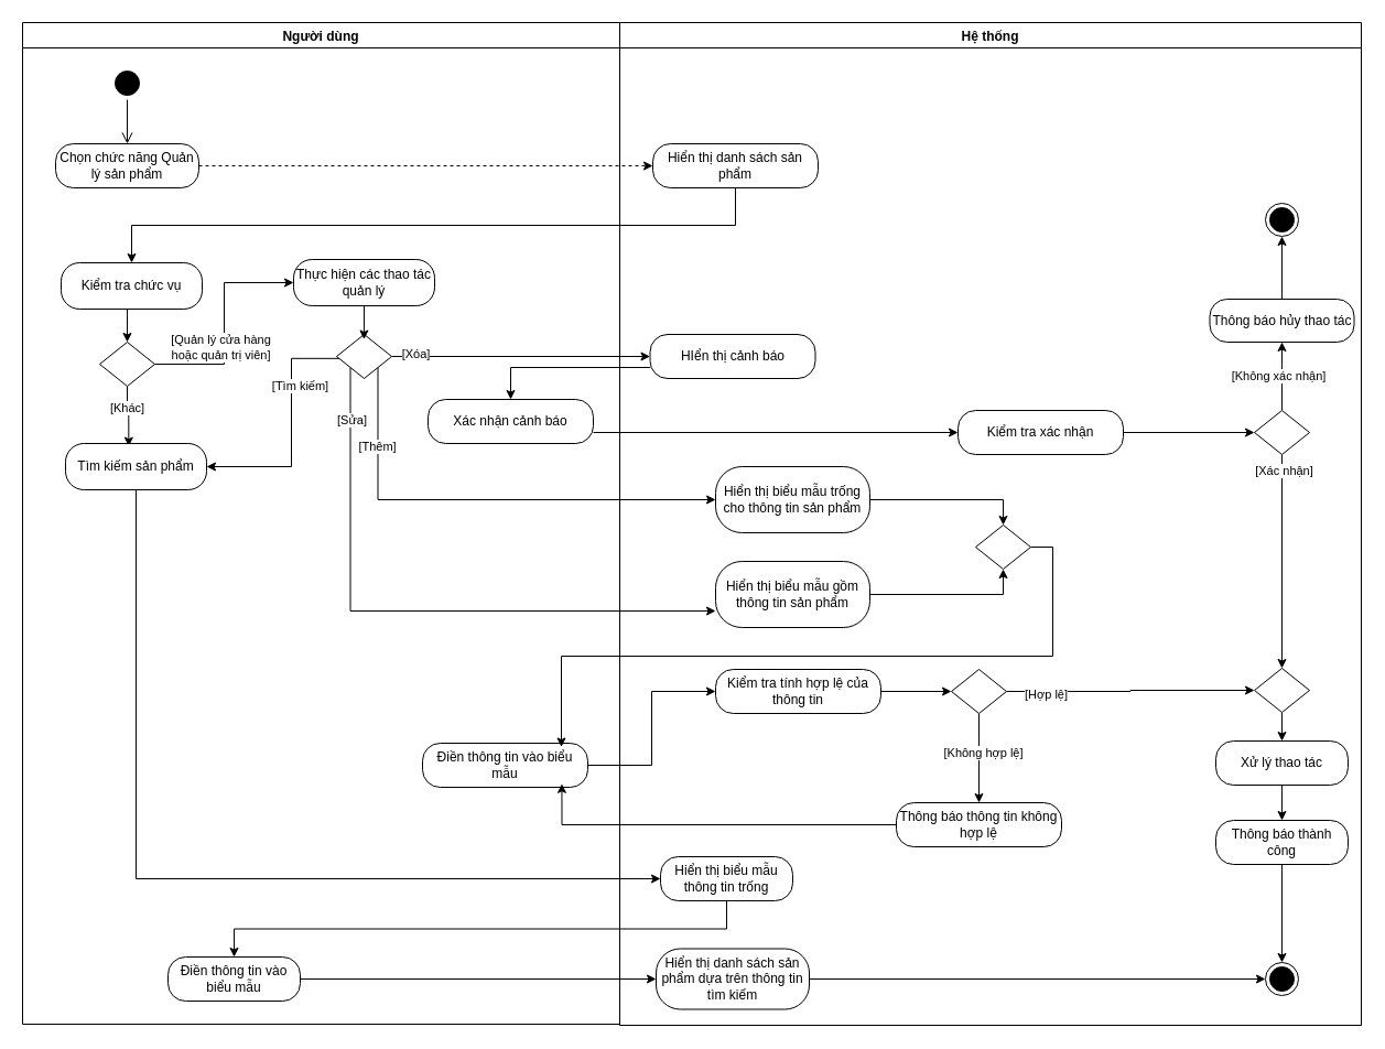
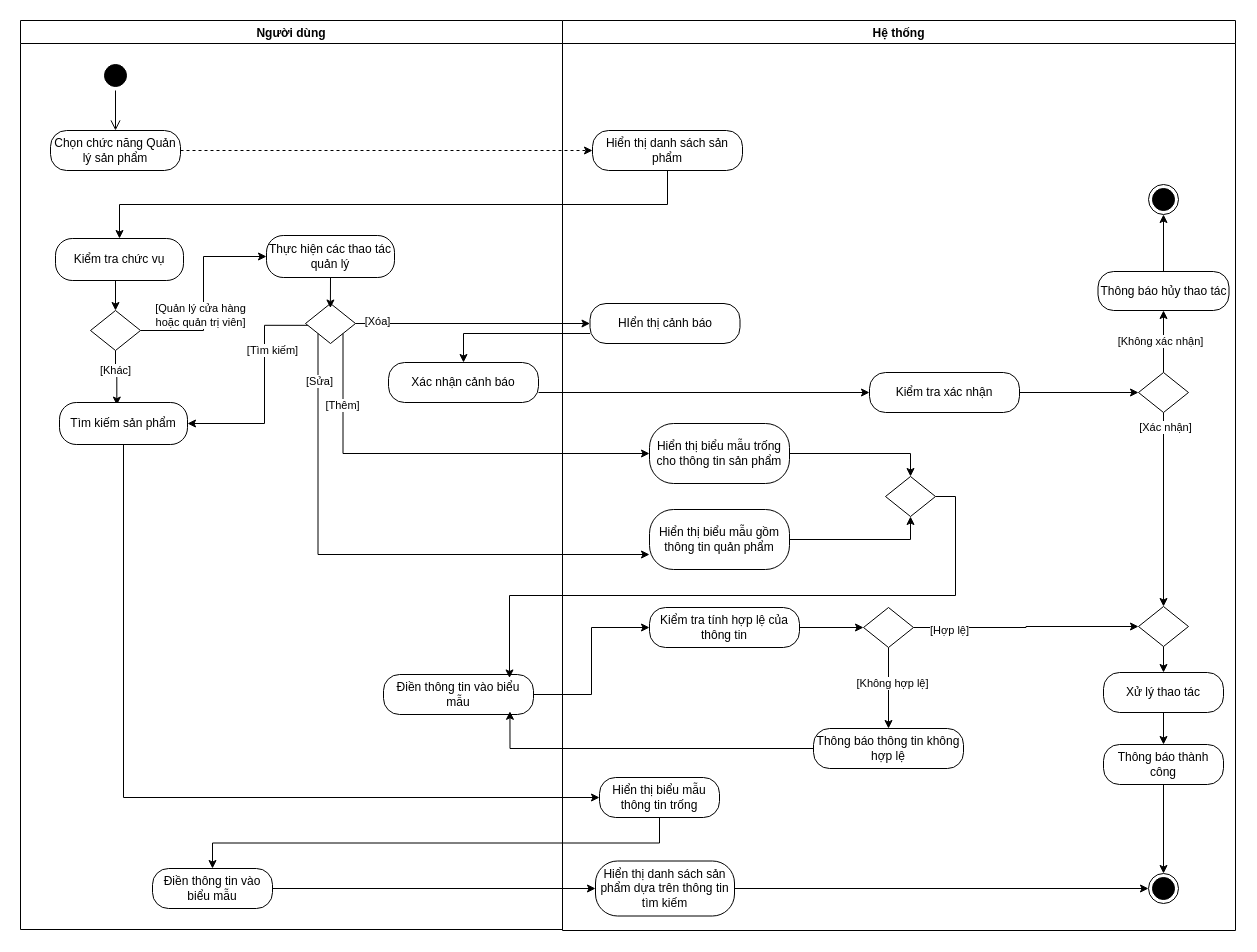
  <mxCell id="0" />
  <mxCell id="1" parent="0" />
  <mxCell id="2" value="Hệ thống" style="swimlane;startSize=23;" vertex="1" parent="1"><mxGeometry x="562" y="20" width="673" height="910" as="geometry" /></mxCell>
  <mxCell id="3" value="Hiển thị danh sách sản phẩm" style="rounded=1;whiteSpace=wrap;html=1;arcSize=40;fontColor=#000000;fillColor=#FFFFFF;strokeColor=#000000;" vertex="1" parent="2"><mxGeometry x="30" y="110" width="150" height="40" as="geometry" /></mxCell>
  <mxCell id="4" style="edgeStyle=orthogonalEdgeStyle;rounded=0;orthogonalLoop=1;jettySize=auto;html=1;exitX=0.5;exitY=1;exitDx=0;exitDy=0;entryX=0.5;entryY=0;entryDx=0;entryDy=0;" edge="1" parent="2" source="39" target="40"><mxGeometry relative="1" as="geometry"><mxPoint x="85" y="580" as="targetPoint" /></mxGeometry></mxCell>
  <mxCell id="5" value="[Không hợp lệ]" style="edgeLabel;html=1;align=center;verticalAlign=middle;resizable=0;points=[];" vertex="1" connectable="0" parent="4"><mxGeometry x="-0.137" y="3" relative="1" as="geometry"><mxPoint as="offset" /></mxGeometry></mxCell>
  <mxCell id="6" style="edgeStyle=orthogonalEdgeStyle;rounded=0;orthogonalLoop=1;jettySize=auto;html=1;exitX=1;exitY=0.5;exitDx=0;exitDy=0;entryX=0;entryY=0.5;entryDx=0;entryDy=0;" edge="1" parent="2" source="39" target="20"><mxGeometry relative="1" as="geometry"><mxPoint x="530" y="478" as="targetPoint" /></mxGeometry></mxCell>
  <mxCell id="7" value="[Hợp lệ]" style="edgeLabel;html=1;align=center;verticalAlign=middle;resizable=0;points=[];" vertex="1" connectable="0" parent="6"><mxGeometry x="-0.934" y="-2" relative="1" as="geometry"><mxPoint x="28" as="offset" /></mxGeometry></mxCell>
  <mxCell id="8" value="" style="ellipse;html=1;shape=endState;fillColor=#000000;strokeColor=#000000;" vertex="1" parent="2"><mxGeometry x="586" y="853" width="30" height="30" as="geometry" /></mxCell>
  <mxCell id="9" style="edgeStyle=orthogonalEdgeStyle;rounded=0;orthogonalLoop=1;jettySize=auto;html=1;exitX=1;exitY=0.5;exitDx=0;exitDy=0;entryX=0.5;entryY=1;entryDx=0;entryDy=0;" edge="1" parent="2" source="35" target="38"><mxGeometry relative="1" as="geometry" /></mxCell>
  <mxCell id="10" style="edgeStyle=orthogonalEdgeStyle;rounded=0;orthogonalLoop=1;jettySize=auto;html=1;exitX=0.5;exitY=1;exitDx=0;exitDy=0;entryX=0.5;entryY=0;entryDx=0;entryDy=0;" edge="1" parent="2" source="11" target="13"><mxGeometry relative="1" as="geometry"><mxPoint x="495" y="890" as="targetPoint" /></mxGeometry></mxCell>
  <mxCell id="11" value="Xử lý thao tác" style="rounded=1;whiteSpace=wrap;html=1;arcSize=40;fontColor=#000000;fillColor=#FFFFFF;strokeColor=#000000;" vertex="1" parent="2"><mxGeometry x="541" y="652" width="120" height="40" as="geometry" /></mxCell>
  <mxCell id="12" style="edgeStyle=orthogonalEdgeStyle;rounded=0;orthogonalLoop=1;jettySize=auto;html=1;exitX=0.5;exitY=1;exitDx=0;exitDy=0;entryX=0.5;entryY=0;entryDx=0;entryDy=0;" edge="1" parent="2" source="13" target="8"><mxGeometry relative="1" as="geometry" /></mxCell>
  <mxCell id="13" value="Thông báo thành công" style="rounded=1;whiteSpace=wrap;html=1;arcSize=40;fontColor=#000000;fillColor=#FFFFFF;strokeColor=#000000;" vertex="1" parent="2"><mxGeometry x="541" y="724" width="120" height="40" as="geometry" /></mxCell>
  <mxCell id="14" style="edgeStyle=orthogonalEdgeStyle;rounded=0;orthogonalLoop=1;jettySize=auto;html=1;exitX=1;exitY=0.5;exitDx=0;exitDy=0;entryX=0;entryY=0.5;entryDx=0;entryDy=0;" edge="1" parent="2" source="33" target="39"><mxGeometry relative="1" as="geometry" /></mxCell>
  <mxCell id="15" value="Hiển thị biểu mẫu thông tin trống" style="rounded=1;whiteSpace=wrap;html=1;arcSize=40;fontColor=#000000;fillColor=#FFFFFF;strokeColor=#000000;" vertex="1" parent="2"><mxGeometry x="37" y="757" width="120" height="40" as="geometry" /></mxCell>
  <mxCell id="16" style="edgeStyle=orthogonalEdgeStyle;rounded=0;orthogonalLoop=1;jettySize=auto;html=1;exitX=1;exitY=0.5;exitDx=0;exitDy=0;entryX=0;entryY=0.5;entryDx=0;entryDy=0;" edge="1" parent="2" source="17" target="8"><mxGeometry relative="1" as="geometry" /></mxCell>
  <mxCell id="17" value="Hiển thị danh sách sản phẩm dựa trên thông tin tìm kiếm" style="rounded=1;whiteSpace=wrap;html=1;arcSize=40;fontColor=#000000;fillColor=#FFFFFF;strokeColor=#000000;" vertex="1" parent="2"><mxGeometry x="33" y="840.5" width="139" height="55" as="geometry" /></mxCell>
  <mxCell id="18" style="edgeStyle=orthogonalEdgeStyle;rounded=0;orthogonalLoop=1;jettySize=auto;html=1;exitX=1;exitY=0.5;exitDx=0;exitDy=0;entryX=0.5;entryY=0;entryDx=0;entryDy=0;" edge="1" parent="2" source="37" target="38"><mxGeometry relative="1" as="geometry" /></mxCell>
  <mxCell id="19" style="edgeStyle=orthogonalEdgeStyle;rounded=0;orthogonalLoop=1;jettySize=auto;html=1;exitX=0.5;exitY=1;exitDx=0;exitDy=0;" edge="1" parent="2" source="20" target="11"><mxGeometry relative="1" as="geometry" /></mxCell>
  <mxCell id="20" value="" style="rhombus;whiteSpace=wrap;html=1;" vertex="1" parent="2"><mxGeometry x="576" y="586" width="50" height="40" as="geometry" /></mxCell>
  <mxCell id="21" value="" style="edgeStyle=orthogonalEdgeStyle;rounded=0;orthogonalLoop=1;jettySize=auto;html=1;" edge="1" parent="2" source="22" target="27"><mxGeometry relative="1" as="geometry" /></mxCell>
  <mxCell id="22" value="Kiểm tra xác nhận" style="rounded=1;whiteSpace=wrap;html=1;arcSize=40;fontColor=#000000;fillColor=#FFFFFF;strokeColor=#000000;" vertex="1" parent="2"><mxGeometry x="307" y="352" width="150" height="40" as="geometry" /></mxCell>
  <mxCell id="23" style="edgeStyle=orthogonalEdgeStyle;rounded=0;orthogonalLoop=1;jettySize=auto;html=1;exitX=0.5;exitY=1;exitDx=0;exitDy=0;entryX=0.5;entryY=0;entryDx=0;entryDy=0;" edge="1" parent="2" source="27" target="20"><mxGeometry relative="1" as="geometry" /></mxCell>
  <mxCell id="24" value="[Xác nhận]" style="edgeLabel;html=1;align=center;verticalAlign=middle;resizable=0;points=[];" vertex="1" connectable="0" parent="23"><mxGeometry x="-0.855" y="1" relative="1" as="geometry"><mxPoint as="offset" /></mxGeometry></mxCell>
  <mxCell id="25" style="edgeStyle=orthogonalEdgeStyle;rounded=0;orthogonalLoop=1;jettySize=auto;html=1;exitX=0.5;exitY=0;exitDx=0;exitDy=0;" edge="1" parent="2" source="27" target="30"><mxGeometry relative="1" as="geometry" /></mxCell>
  <mxCell id="26" value="[Không xác nhận]" style="edgeLabel;html=1;align=center;verticalAlign=middle;resizable=0;points=[];" vertex="1" connectable="0" parent="25"><mxGeometry x="0.043" y="4" relative="1" as="geometry"><mxPoint as="offset" /></mxGeometry></mxCell>
  <mxCell id="27" value="" style="rhombus;whiteSpace=wrap;html=1;" vertex="1" parent="2"><mxGeometry x="576" y="352" width="50" height="40" as="geometry" /></mxCell>
  <mxCell id="28" value="" style="ellipse;html=1;shape=endState;fillColor=#000000;strokeColor=#000000;" vertex="1" parent="2"><mxGeometry x="586" y="164" width="30" height="30" as="geometry" /></mxCell>
  <mxCell id="29" value="" style="edgeStyle=orthogonalEdgeStyle;rounded=0;orthogonalLoop=1;jettySize=auto;html=1;" edge="1" parent="2" source="30" target="28"><mxGeometry relative="1" as="geometry" /></mxCell>
  <mxCell id="30" value="Thông báo hủy thao tác" style="rounded=1;whiteSpace=wrap;html=1;arcSize=40;fontColor=#000000;fillColor=#FFFFFF;strokeColor=#000000;" vertex="1" parent="2"><mxGeometry x="535.5" y="251" width="131" height="39" as="geometry" /></mxCell>
  <mxCell id="31" value="Điền thông tin vào biểu mẫu" style="rounded=1;whiteSpace=wrap;html=1;arcSize=40;fontColor=#000000;fillColor=#FFFFFF;strokeColor=#000000;" vertex="1" parent="2"><mxGeometry x="-179" y="654" width="150" height="40" as="geometry" /></mxCell>
  <mxCell id="32" style="edgeStyle=orthogonalEdgeStyle;rounded=0;orthogonalLoop=1;jettySize=auto;html=1;exitX=1;exitY=0.5;exitDx=0;exitDy=0;entryX=0;entryY=0.5;entryDx=0;entryDy=0;" edge="1" parent="2" source="31" target="33"><mxGeometry relative="1" as="geometry" /></mxCell>
  <mxCell id="33" value="Kiểm tra tính hợp lệ của thông tin" style="rounded=1;whiteSpace=wrap;html=1;arcSize=40;fontColor=#000000;fillColor=#FFFFFF;strokeColor=#000000;" vertex="1" parent="2"><mxGeometry x="87" y="587" width="150" height="40" as="geometry" /></mxCell>
  <mxCell id="34" style="edgeStyle=orthogonalEdgeStyle;rounded=0;orthogonalLoop=1;jettySize=auto;html=1;exitX=0;exitY=0.5;exitDx=0;exitDy=0;entryX=0.843;entryY=0.92;entryDx=0;entryDy=0;entryPerimeter=0;" edge="1" parent="2" source="40" target="31"><mxGeometry relative="1" as="geometry" /></mxCell>
- <mxCell id="35" value="Hiển thị biểu mẫu gồm thông tin sản phẩm" style="rounded=1;whiteSpace=wrap;html=1;arcSize=40;fontColor=#000000;fillColor=#FFFFFF;strokeColor=#000000;" vertex="1" parent="2"><mxGeometry x="87" y="489" width="140" height="60" as="geometry" /></mxCell>
+ <mxCell id="35" value="Hiển thị biểu mẫu gồm thông tin quản phẩm" style="rounded=1;whiteSpace=wrap;html=1;arcSize=40;fontColor=#000000;fillColor=#FFFFFF;strokeColor=#000000;" vertex="1" parent="2"><mxGeometry x="87" y="489" width="140" height="60" as="geometry" /></mxCell>
  <mxCell id="36" style="edgeStyle=orthogonalEdgeStyle;rounded=0;orthogonalLoop=1;jettySize=auto;html=1;exitX=1;exitY=0.5;exitDx=0;exitDy=0;entryX=0.84;entryY=0.087;entryDx=0;entryDy=0;entryPerimeter=0;" edge="1" parent="2" source="38" target="31"><mxGeometry relative="1" as="geometry" /></mxCell>
  <mxCell id="37" value="Hiển thị biểu mẫu trống cho thông tin sản phẩm" style="rounded=1;whiteSpace=wrap;html=1;arcSize=40;fontColor=#000000;fillColor=#FFFFFF;strokeColor=#000000;" vertex="1" parent="2"><mxGeometry x="87" y="403" width="140" height="60" as="geometry" /></mxCell>
  <mxCell id="38" value="" style="rhombus;whiteSpace=wrap;html=1;" vertex="1" parent="2"><mxGeometry x="323" y="456" width="50" height="40" as="geometry" /></mxCell>
  <mxCell id="39" value="" style="rhombus;whiteSpace=wrap;html=1;" vertex="1" parent="2"><mxGeometry x="301" y="587" width="50" height="40" as="geometry" /></mxCell>
  <mxCell id="40" value="Thông báo thông tin không hợp lệ" style="rounded=1;whiteSpace=wrap;html=1;arcSize=40;fontColor=#000000;fillColor=#FFFFFF;strokeColor=#000000;" vertex="1" parent="2"><mxGeometry x="251" y="708" width="150" height="40" as="geometry" /></mxCell>
  <mxCell id="41" value="HIển thị cảnh báo" style="rounded=1;whiteSpace=wrap;html=1;arcSize=40;fontColor=#000000;fillColor=#FFFFFF;strokeColor=#000000;" vertex="1" parent="2"><mxGeometry x="27.5" y="283" width="150" height="40" as="geometry" /></mxCell>
  <mxCell id="42" value="Người dùng" style="swimlane;startSize=23;" vertex="1" parent="1"><mxGeometry x="20" y="20" width="542" height="909" as="geometry" /></mxCell>
  <mxCell id="43" value="Chọn chức năng Quản lý sản phẩm" style="rounded=1;whiteSpace=wrap;html=1;arcSize=40;fontColor=#000000;fillColor=#FFFFFF;strokeColor=#000000;" vertex="1" parent="42"><mxGeometry x="30" y="110" width="130" height="40" as="geometry" /></mxCell>
  <mxCell id="44" value="" style="ellipse;html=1;shape=startState;fillColor=#000000;strokeColor=#000000;" vertex="1" parent="42"><mxGeometry x="80" y="40" width="30" height="30" as="geometry" /></mxCell>
  <mxCell id="45" value="" style="edgeStyle=orthogonalEdgeStyle;html=1;verticalAlign=bottom;endArrow=open;endSize=8;strokeColor=#000000;rounded=0;entryX=0.5;entryY=0;entryDx=0;entryDy=0;" edge="1" parent="42" source="44" target="43"><mxGeometry relative="1" as="geometry"><mxPoint x="90" y="130" as="targetPoint" /></mxGeometry></mxCell>
  <mxCell id="46" style="edgeStyle=orthogonalEdgeStyle;rounded=0;orthogonalLoop=1;jettySize=auto;html=1;exitX=0.5;exitY=1;exitDx=0;exitDy=0;entryX=0.5;entryY=0;entryDx=0;entryDy=0;" edge="1" parent="42" source="47" target="52"><mxGeometry relative="1" as="geometry" /></mxCell>
  <mxCell id="47" value="Kiểm tra chức vụ" style="rounded=1;whiteSpace=wrap;html=1;arcSize=40;fontColor=#000000;fillColor=#FFFFFF;strokeColor=#000000;" vertex="1" parent="42"><mxGeometry x="35" y="218" width="128" height="42" as="geometry" /></mxCell>
  <mxCell id="48" style="edgeStyle=orthogonalEdgeStyle;rounded=0;orthogonalLoop=1;jettySize=auto;html=1;exitX=1;exitY=0.5;exitDx=0;exitDy=0;entryX=0;entryY=0.5;entryDx=0;entryDy=0;" edge="1" parent="42" source="52" target="53"><mxGeometry relative="1" as="geometry"><mxPoint x="234" y="334" as="targetPoint" /></mxGeometry></mxCell>
  <mxCell id="49" value="[Quản lý cửa hàng&lt;div&gt;hoặc quản trị viên]&lt;/div&gt;" style="edgeLabel;html=1;align=center;verticalAlign=middle;resizable=0;points=[];" vertex="1" connectable="0" parent="48"><mxGeometry x="-0.531" y="-1" relative="1" as="geometry"><mxPoint x="12" y="-17" as="offset" /></mxGeometry></mxCell>
  <mxCell id="50" style="edgeStyle=orthogonalEdgeStyle;rounded=0;orthogonalLoop=1;jettySize=auto;html=1;exitX=0.5;exitY=1;exitDx=0;exitDy=0;entryX=0.448;entryY=0.062;entryDx=0;entryDy=0;entryPerimeter=0;" edge="1" parent="42" source="52" target="58"><mxGeometry relative="1" as="geometry"><mxPoint x="95" y="370" as="targetPoint" /></mxGeometry></mxCell>
  <mxCell id="51" value="[Khác]" style="edgeLabel;html=1;align=center;verticalAlign=middle;resizable=0;points=[];" vertex="1" connectable="0" parent="50"><mxGeometry x="-0.305" y="-1" relative="1" as="geometry"><mxPoint as="offset" /></mxGeometry></mxCell>
  <mxCell id="52" value="" style="rhombus;whiteSpace=wrap;html=1;" vertex="1" parent="42"><mxGeometry x="70" y="290" width="50" height="40" as="geometry" /></mxCell>
  <mxCell id="53" value="Thực hiện các thao tác quản lý" style="rounded=1;whiteSpace=wrap;html=1;arcSize=40;fontColor=#000000;fillColor=#FFFFFF;strokeColor=#000000;" vertex="1" parent="42"><mxGeometry x="246" y="215" width="128" height="42" as="geometry" /></mxCell>
  <mxCell id="54" style="edgeStyle=orthogonalEdgeStyle;rounded=0;orthogonalLoop=1;jettySize=auto;html=1;exitX=0.113;exitY=0.546;exitDx=0;exitDy=0;entryX=1;entryY=0.5;entryDx=0;entryDy=0;exitPerimeter=0;" edge="1" parent="42" source="56" target="58"><mxGeometry relative="1" as="geometry"><Array as="points"><mxPoint x="244" y="305" /><mxPoint x="244" y="403" /></Array></mxGeometry></mxCell>
  <mxCell id="55" value="[Tìm kiếm]" style="edgeLabel;html=1;align=center;verticalAlign=middle;resizable=0;points=[];" vertex="1" connectable="0" parent="54"><mxGeometry x="-0.858" y="-1" relative="1" as="geometry"><mxPoint x="-23" y="26" as="offset" /></mxGeometry></mxCell>
  <mxCell id="56" value="" style="rhombus;whiteSpace=wrap;html=1;" vertex="1" parent="42"><mxGeometry x="285" y="283" width="50" height="40" as="geometry" /></mxCell>
  <mxCell id="57" style="edgeStyle=orthogonalEdgeStyle;rounded=0;orthogonalLoop=1;jettySize=auto;html=1;exitX=0.5;exitY=1;exitDx=0;exitDy=0;entryX=0.498;entryY=0.113;entryDx=0;entryDy=0;entryPerimeter=0;" edge="1" parent="42" source="53" target="56"><mxGeometry relative="1" as="geometry" /></mxCell>
  <mxCell id="58" value="Tìm kiếm sản phẩm" style="rounded=1;whiteSpace=wrap;html=1;arcSize=40;fontColor=#000000;fillColor=#FFFFFF;strokeColor=#000000;" vertex="1" parent="42"><mxGeometry x="39" y="382" width="128" height="42" as="geometry" /></mxCell>
  <mxCell id="59" value="Điền thông tin vào biểu mẫu" style="rounded=1;whiteSpace=wrap;html=1;arcSize=40;fontColor=#000000;fillColor=#FFFFFF;strokeColor=#000000;" vertex="1" parent="42"><mxGeometry x="132" y="848" width="120" height="40" as="geometry" /></mxCell>
  <mxCell id="60" value="Xác nhận cảnh báo" style="rounded=1;whiteSpace=wrap;html=1;arcSize=40;fontColor=#000000;fillColor=#FFFFFF;strokeColor=#000000;" vertex="1" parent="42"><mxGeometry x="368" y="342" width="150" height="40" as="geometry" /></mxCell>
  <mxCell id="61" style="edgeStyle=orthogonalEdgeStyle;rounded=0;orthogonalLoop=1;jettySize=auto;html=1;exitX=1;exitY=0.5;exitDx=0;exitDy=0;dashed=1;" edge="1" parent="1" source="43" target="3"><mxGeometry relative="1" as="geometry" /></mxCell>
  <mxCell id="62" style="edgeStyle=orthogonalEdgeStyle;rounded=0;orthogonalLoop=1;jettySize=auto;html=1;exitX=0.5;exitY=1;exitDx=0;exitDy=0;entryX=0.5;entryY=0;entryDx=0;entryDy=0;" edge="1" parent="1" source="3" target="47"><mxGeometry relative="1" as="geometry"><mxPoint x="342" y="236" as="targetPoint" /></mxGeometry></mxCell>
  <mxCell id="63" style="edgeStyle=orthogonalEdgeStyle;rounded=0;orthogonalLoop=1;jettySize=auto;html=1;exitX=0;exitY=1;exitDx=0;exitDy=0;entryX=0;entryY=0.75;entryDx=0;entryDy=0;" edge="1" parent="1" source="56" target="35"><mxGeometry relative="1" as="geometry"><Array as="points"><mxPoint x="318" y="554" /></Array></mxGeometry></mxCell>
  <mxCell id="64" value="[Sửa]" style="edgeLabel;html=1;align=center;verticalAlign=middle;resizable=0;points=[];" vertex="1" connectable="0" parent="63"><mxGeometry x="-0.87" y="-2" relative="1" as="geometry"><mxPoint x="3" y="11" as="offset" /></mxGeometry></mxCell>
  <mxCell id="65" style="edgeStyle=orthogonalEdgeStyle;rounded=0;orthogonalLoop=1;jettySize=auto;html=1;exitX=0.5;exitY=1;exitDx=0;exitDy=0;entryX=0;entryY=0.5;entryDx=0;entryDy=0;" edge="1" parent="1" source="58" target="15"><mxGeometry relative="1" as="geometry" /></mxCell>
  <mxCell id="66" style="edgeStyle=orthogonalEdgeStyle;rounded=0;orthogonalLoop=1;jettySize=auto;html=1;entryX=0;entryY=0.5;entryDx=0;entryDy=0;exitX=1;exitY=1;exitDx=0;exitDy=0;" edge="1" parent="1" source="56" target="37"><mxGeometry relative="1" as="geometry"><mxPoint x="662.1" y="246.97" as="targetPoint" /><mxPoint x="461" y="399" as="sourcePoint" /><Array as="points"><mxPoint x="342" y="453" /></Array></mxGeometry></mxCell>
  <mxCell id="67" value="[Thêm]" style="edgeLabel;html=1;align=center;verticalAlign=middle;resizable=0;points=[];" vertex="1" connectable="0" parent="66"><mxGeometry x="-0.619" y="2" relative="1" as="geometry"><mxPoint x="-3" y="-10" as="offset" /></mxGeometry></mxCell>
  <mxCell id="68" style="edgeStyle=orthogonalEdgeStyle;rounded=0;orthogonalLoop=1;jettySize=auto;html=1;exitX=0.5;exitY=1;exitDx=0;exitDy=0;entryX=0.5;entryY=0;entryDx=0;entryDy=0;" edge="1" parent="1" source="15" target="59"><mxGeometry relative="1" as="geometry"><mxPoint x="293" y="953" as="targetPoint" /></mxGeometry></mxCell>
  <mxCell id="69" style="edgeStyle=orthogonalEdgeStyle;rounded=0;orthogonalLoop=1;jettySize=auto;html=1;exitX=1;exitY=0.5;exitDx=0;exitDy=0;" edge="1" parent="1" source="59" target="17"><mxGeometry relative="1" as="geometry" /></mxCell>
  <mxCell id="70" value="" style="edgeStyle=orthogonalEdgeStyle;rounded=0;orthogonalLoop=1;jettySize=auto;html=1;exitX=1;exitY=0.5;exitDx=0;exitDy=0;entryX=0;entryY=0.5;entryDx=0;entryDy=0;" edge="1" parent="1" source="56" target="41"><mxGeometry relative="1" as="geometry"><mxPoint x="746" y="323" as="targetPoint" /><mxPoint x="461" y="323" as="sourcePoint" /></mxGeometry></mxCell>
  <mxCell id="71" value="[Xóa]" style="edgeLabel;html=1;align=center;verticalAlign=middle;resizable=0;points=[];" vertex="1" connectable="0" parent="70"><mxGeometry x="-0.902" y="-4" relative="1" as="geometry"><mxPoint x="10" y="-7" as="offset" /></mxGeometry></mxCell>
  <mxCell id="72" style="edgeStyle=orthogonalEdgeStyle;rounded=0;orthogonalLoop=1;jettySize=auto;html=1;exitX=1;exitY=0.75;exitDx=0;exitDy=0;" edge="1" parent="1" source="60" target="22"><mxGeometry relative="1" as="geometry" /></mxCell>
  <mxCell id="73" style="edgeStyle=orthogonalEdgeStyle;rounded=0;orthogonalLoop=1;jettySize=auto;html=1;exitX=0;exitY=0.75;exitDx=0;exitDy=0;entryX=0.5;entryY=0;entryDx=0;entryDy=0;" edge="1" parent="1" source="41" target="60"><mxGeometry relative="1" as="geometry" /></mxCell>
